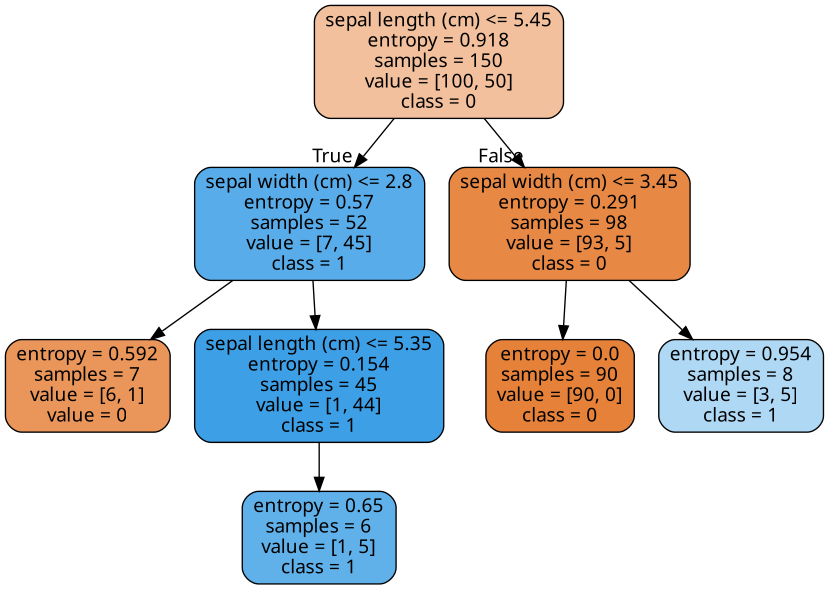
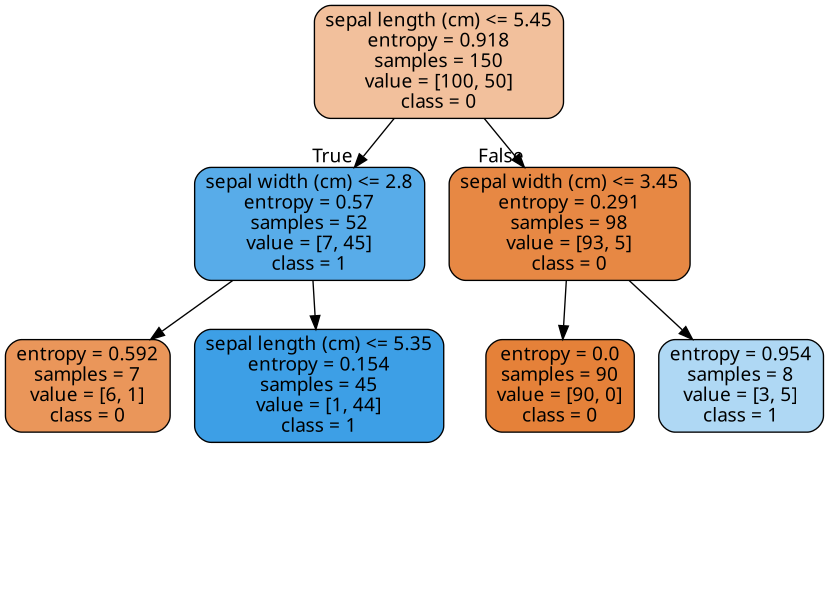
  digraph {
    fontname="Noto Sans"
    node [color=black fontname="Noto Sans" shape=box style="filled, rounded"]
    edge [fontname="Noto Sans"]
    n1 [fillcolor="#e581397f" label="sepal length (cm) <= 5.45\nentropy = 0.918\nsamples = 150\nvalue = [100, 50]\nclass = 0"]
    n2 [fillcolor="#399de5d7" label="sepal width (cm) <= 2.8\nentropy = 0.57\nsamples = 52\nvalue = [7, 45]\nclass = 1"]
    n3 [fillcolor="#e58139f1" label="sepal width (cm) <= 3.45\nentropy = 0.291\nsamples = 98\nvalue = [93, 5]\nclass = 0"]
-   n4 [fillcolor="#e58139d4" label="entropy = 0.592\nsamples = 7\nvalue = [6, 1]\nvalue = 0"]
+   n4 [fillcolor="#e58139d4" label="entropy = 0.592\nsamples = 7\nvalue = [6, 1]\nclass = 0"]
    n5 [fillcolor="#399de5f9" label="sepal length (cm) <= 5.35\nentropy = 0.154\nsamples = 45\nvalue = [1, 44]\nclass = 1"]
    n6 [fillcolor="#e58139ff" label="entropy = 0.0\nsamples = 90\nvalue = [90, 0]\nclass = 0"]
    n7 [fillcolor="#399de566" label="entropy = 0.954\nsamples = 8\nvalue = [3, 5]\nclass = 1"]
-   n8 [fillcolor="#399de5cc" label="entropy = 0.65\nsamples = 6\nvalue = [1, 5]\nclass = 1"]
    n1 -> n2 [headlabel=True labelangle=45 labeldistance=2.5]
    n1 -> n3 [headlabel=False labelangle=-45 labeldistance=2.5]
    n2 -> n4
    n2 -> n5
    n3 -> n6
    n3 -> n7
-   n5 -> n8
  }
